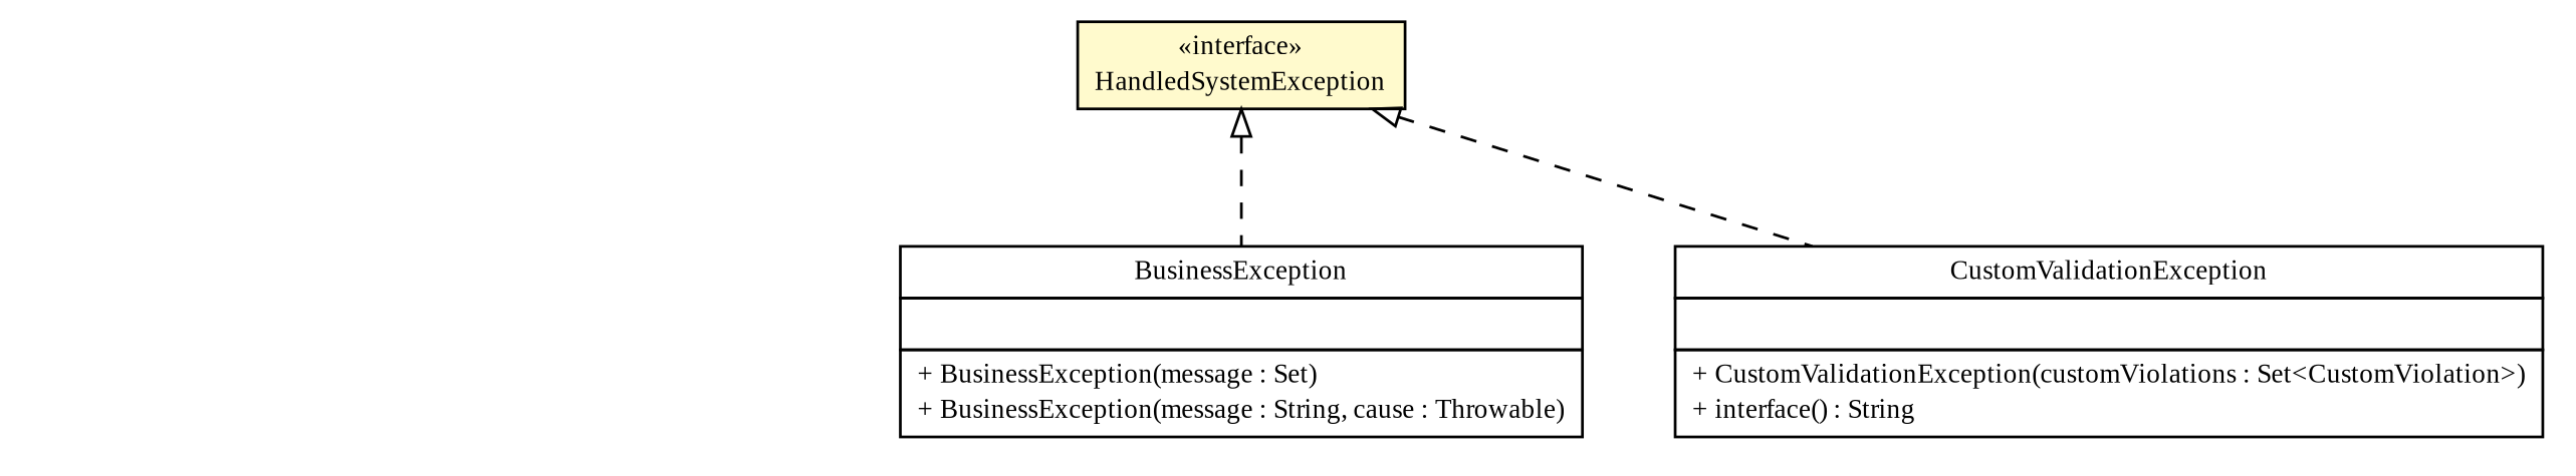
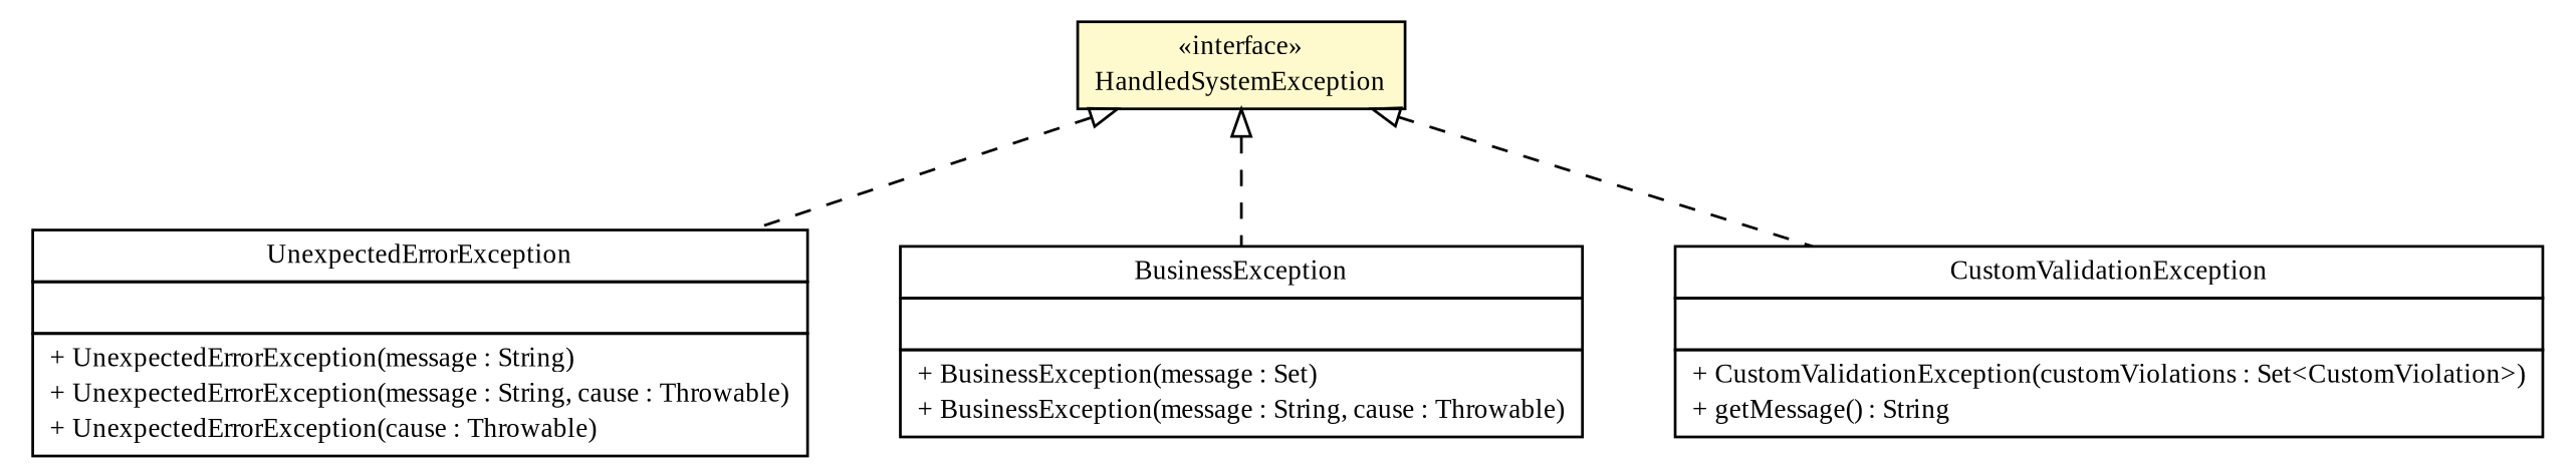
  digraph {
    fontname="Liberation Serif"
    nodesep=0.25
    ranksep=0.5
    node [fontcolor=black fontname="Liberation Serif" fontsize=10.0 shape=plaintext]
    edge [arrowtail=empty dir=back fontname="Liberation Serif" fontsize=10 headport=p labelfontname=arial labelfontsize=10 style=dashed tailport=p]
+   n1 [label=<<table title="br.gov.to.sefaz.exception.UnexpectedErrorException" border="0" cellborder="1" cellspacing="0" cellpadding="2" port="p" href="./UnexpectedErrorException.html"> 		<tr><td><table border="0" cellspacing="0" cellpadding="1"> <tr><td align="center" balign="center"> UnexpectedErrorException </td></tr> 		</table></td></tr> 		<tr><td><table border="0" cellspacing="0" cellpadding="1"> <tr><td align="left" balign="left">  </td></tr> 		</table></td></tr> 		<tr><td><table border="0" cellspacing="0" cellpadding="1"> <tr><td align="left" balign="left"> + UnexpectedErrorException(message : String) </td></tr> <tr><td align="left" balign="left"> + UnexpectedErrorException(message : String, cause : Throwable) </td></tr> <tr><td align="left" balign="left"> + UnexpectedErrorException(cause : Throwable) </td></tr> 		</table></td></tr> 		</table>>]
    n2 [label=<<table title="br.gov.to.sefaz.exception.HandledSystemException" border="0" cellborder="1" cellspacing="0" cellpadding="2" port="p" bgcolor="lemonChiffon" href="./HandledSystemException.html"> 		<tr><td><table border="0" cellspacing="0" cellpadding="1"> <tr><td align="center" balign="center"> &#171;interface&#187; </td></tr> <tr><td align="center" balign="center"> HandledSystemException </td></tr> 		</table></td></tr> 		</table>>]
    n3 [label=<<table title="br.gov.to.sefaz.exception.BusinessException" border="0" cellborder="1" cellspacing="0" cellpadding="2" port="p" href="./BusinessException.html"> 		<tr><td><table border="0" cellspacing="0" cellpadding="1"> <tr><td align="center" balign="center"> BusinessException </td></tr> 		</table></td></tr> 		<tr><td><table border="0" cellspacing="0" cellpadding="1"> <tr><td align="left" balign="left">  </td></tr> 		</table></td></tr> 		<tr><td><table border="0" cellspacing="0" cellpadding="1"> <tr><td align="left" balign="left"> + BusinessException(message : Set) </td></tr> <tr><td align="left" balign="left"> + BusinessException(message : String, cause : Throwable) </td></tr> 		</table></td></tr> 		</table>>]
-   n4 [label=<<table title="br.gov.to.sefaz.business.service.validation.CustomValidationException" border="0" cellborder="1" cellspacing="0" cellpadding="2" port="p" href="../business/service/validation/CustomValidationException.html"> 		<tr><td><table border="0" cellspacing="0" cellpadding="1"> <tr><td align="center" balign="center"> CustomValidationException </td></tr> 		</table></td></tr> 		<tr><td><table border="0" cellspacing="0" cellpadding="1"> <tr><td align="left" balign="left">  </td></tr> 		</table></td></tr> 		<tr><td><table border="0" cellspacing="0" cellpadding="1"> <tr><td align="left" balign="left"> + CustomValidationException(customViolations : Set&lt;CustomViolation&gt;) </td></tr> <tr><td align="left" balign="left"> + interface() : String </td></tr> 		</table></td></tr> 		</table>>]
+   n4 [label=<<table title="br.gov.to.sefaz.business.service.validation.CustomValidationException" border="0" cellborder="1" cellspacing="0" cellpadding="2" port="p" href="../business/service/validation/CustomValidationException.html"> 		<tr><td><table border="0" cellspacing="0" cellpadding="1"> <tr><td align="center" balign="center"> CustomValidationException </td></tr> 		</table></td></tr> 		<tr><td><table border="0" cellspacing="0" cellpadding="1"> <tr><td align="left" balign="left">  </td></tr> 		</table></td></tr> 		<tr><td><table border="0" cellspacing="0" cellpadding="1"> <tr><td align="left" balign="left"> + CustomValidationException(customViolations : Set&lt;CustomViolation&gt;) </td></tr> <tr><td align="left" balign="left"> + getMessage() : String </td></tr> 		</table></td></tr> 		</table>>]
+   n2 -> n1
    n2 -> n3
    n2 -> n4
  }
